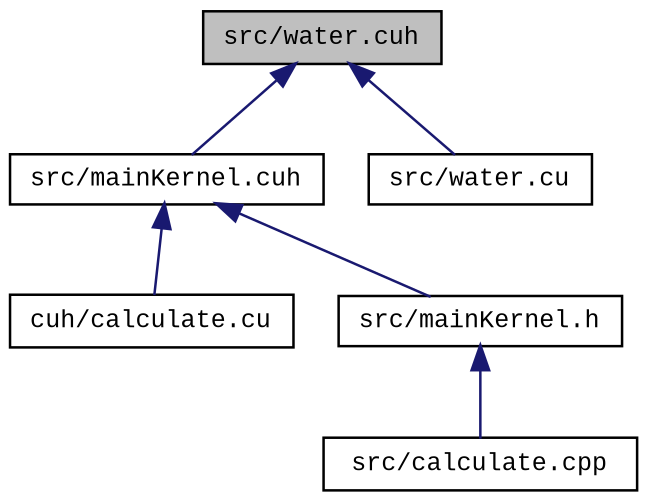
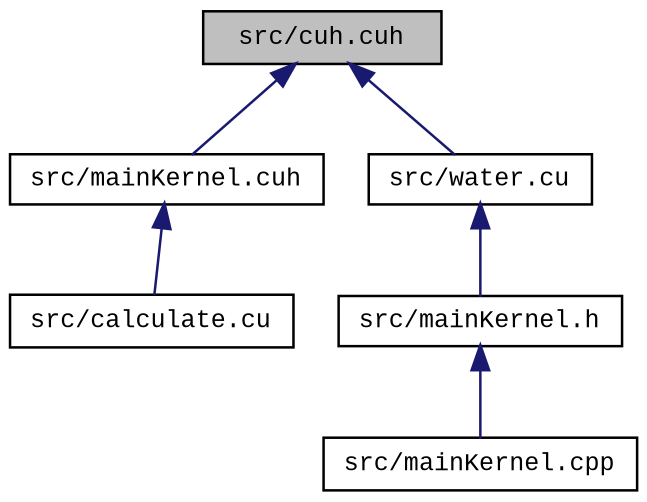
  digraph {
    fontname="Liberation Mono"
    node [color=black fillcolor=white fontname="Liberation Mono" fontsize=10 shape=record style=filled]
    edge [color=midnightblue dir=back fontname="Liberation Mono" fontsize=10 labelfontname=Helvetica labelfontsize=10 style=solid]
-   n1 [fillcolor=grey75 fontcolor=black height=0.2 label="src/water.cuh" width=0.4]
+   n1 [fillcolor=grey75 fontcolor=black height=0.2 label="src/cuh.cuh" width=0.4]
    n2 [height=0.2 label="src/mainKernel.cuh" width=0.4]
    n3 [height=0.2 label="src/water.cu" width=0.4]
-   n4 [height=0.2 label="cuh/calculate.cu" width=0.4]
+   n4 [height=0.2 label="src/calculate.cu" width=0.4]
    n5 [height=0.2 label="src/mainKernel.h" width=0.4]
-   n6 [height=0.2 label="src/calculate.cpp" width=0.4]
+   n6 [height=0.2 label="src/mainKernel.cpp" width=0.4]
    n1 -> n2
    n1 -> n3
    n2 -> n4
-   n2 -> n5
+   n3 -> n5
    n5 -> n6
  }
